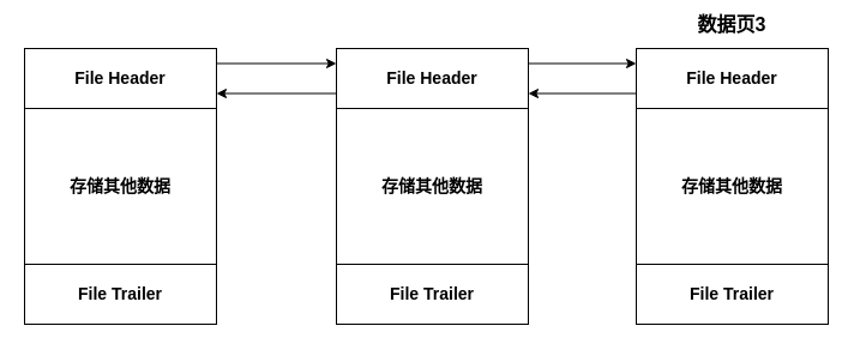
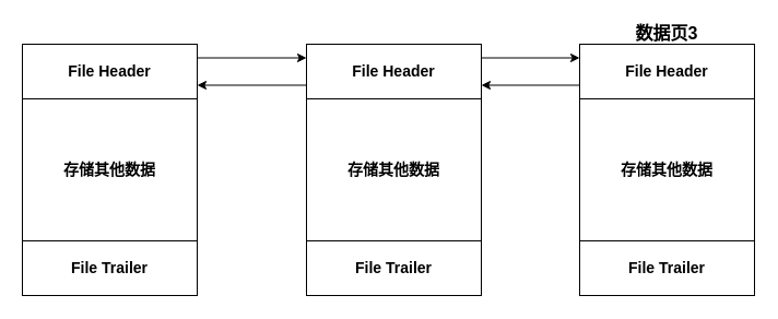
  <mxCell id="0" />
  <mxCell id="1" parent="0" />
  <mxCell id="2" style="edgeStyle=orthogonalEdgeStyle;rounded=0;orthogonalLoop=1;jettySize=auto;html=1;exitX=1;exitY=0.25;exitDx=0;exitDy=0;entryX=0;entryY=0.25;entryDx=0;entryDy=0;" edge="1" parent="1" source="3" target="8"><mxGeometry relative="1" as="geometry" /></mxCell>
  <mxCell id="3" value="&lt;b&gt;&lt;font style=&quot;font-size: 14px&quot;&gt;File Header&lt;/font&gt;&lt;/b&gt;" style="rounded=0;whiteSpace=wrap;html=1;" vertex="1" parent="1"><mxGeometry x="20" y="40" width="160" height="50" as="geometry" /></mxCell>
  <mxCell id="4" value="&lt;span style=&quot;font-size: 14px&quot;&gt;&lt;b&gt;存储其他数据&lt;/b&gt;&lt;/span&gt;" style="rounded=0;whiteSpace=wrap;html=1;" vertex="1" parent="1"><mxGeometry x="20" y="90" width="160" height="130" as="geometry" /></mxCell>
  <mxCell id="5" value="&lt;b&gt;&lt;font style=&quot;font-size: 14px&quot;&gt;File Trailer&lt;/font&gt;&lt;/b&gt;" style="rounded=0;whiteSpace=wrap;html=1;" vertex="1" parent="1"><mxGeometry x="20" y="220" width="160" height="50" as="geometry" /></mxCell>
  <mxCell id="6" style="edgeStyle=orthogonalEdgeStyle;rounded=0;orthogonalLoop=1;jettySize=auto;html=1;exitX=0;exitY=0.75;exitDx=0;exitDy=0;entryX=1;entryY=0.75;entryDx=0;entryDy=0;" edge="1" parent="1" source="8" target="3"><mxGeometry relative="1" as="geometry" /></mxCell>
  <mxCell id="7" style="edgeStyle=orthogonalEdgeStyle;rounded=0;orthogonalLoop=1;jettySize=auto;html=1;exitX=1;exitY=0.25;exitDx=0;exitDy=0;entryX=0;entryY=0.25;entryDx=0;entryDy=0;" edge="1" parent="1" source="8" target="12"><mxGeometry relative="1" as="geometry" /></mxCell>
  <mxCell id="8" value="&lt;b&gt;&lt;font style=&quot;font-size: 14px&quot;&gt;File Header&lt;/font&gt;&lt;/b&gt;" style="rounded=0;whiteSpace=wrap;html=1;" vertex="1" parent="1"><mxGeometry x="280" y="40" width="160" height="50" as="geometry" /></mxCell>
  <mxCell id="9" value="&lt;span style=&quot;font-size: 14px&quot;&gt;&lt;b&gt;存储其他数据&lt;/b&gt;&lt;/span&gt;" style="rounded=0;whiteSpace=wrap;html=1;" vertex="1" parent="1"><mxGeometry x="280" y="90" width="160" height="130" as="geometry" /></mxCell>
  <mxCell id="10" value="&lt;b&gt;&lt;font style=&quot;font-size: 14px&quot;&gt;File Trailer&lt;/font&gt;&lt;/b&gt;" style="rounded=0;whiteSpace=wrap;html=1;" vertex="1" parent="1"><mxGeometry x="280" y="220" width="160" height="50" as="geometry" /></mxCell>
  <mxCell id="11" style="edgeStyle=orthogonalEdgeStyle;rounded=0;orthogonalLoop=1;jettySize=auto;html=1;exitX=0;exitY=0.75;exitDx=0;exitDy=0;entryX=1;entryY=0.75;entryDx=0;entryDy=0;" edge="1" parent="1" source="12" target="8"><mxGeometry relative="1" as="geometry" /></mxCell>
  <mxCell id="12" value="&lt;b&gt;&lt;font style=&quot;font-size: 14px&quot;&gt;File Header&lt;/font&gt;&lt;/b&gt;" style="rounded=0;whiteSpace=wrap;html=1;" vertex="1" parent="1"><mxGeometry x="530" y="40" width="160" height="50" as="geometry" /></mxCell>
- <mxCell id="13" value="&lt;b&gt;&lt;font style=&quot;font-size: 16px&quot;&gt;数据页3&lt;/font&gt;&lt;/b&gt;" style="text;html=1;strokeColor=none;fillColor=none;align=center;verticalAlign=middle;whiteSpace=wrap;rounded=0;" vertex="1" parent="1"><mxGeometry x="575" y="10" width="70" height="20" as="geometry" /></mxCell>
+ <mxCell id="13" value="&lt;b&gt;&lt;font style=&quot;font-size: 16px&quot;&gt;数据页3&lt;/font&gt;&lt;/b&gt;" style="text;html=1;strokeColor=none;fillColor=none;align=center;verticalAlign=middle;whiteSpace=wrap;rounded=0;" vertex="1" parent="1"><mxGeometry x="575" y="20" width="70" height="20" as="geometry" /></mxCell>
  <mxCell id="14" value="&lt;span style=&quot;font-size: 14px&quot;&gt;&lt;b&gt;存储其他数据&lt;/b&gt;&lt;/span&gt;" style="rounded=0;whiteSpace=wrap;html=1;" vertex="1" parent="1"><mxGeometry x="530" y="90" width="160" height="130" as="geometry" /></mxCell>
  <mxCell id="15" value="&lt;b&gt;&lt;font style=&quot;font-size: 14px&quot;&gt;File Trailer&lt;/font&gt;&lt;/b&gt;" style="rounded=0;whiteSpace=wrap;html=1;" vertex="1" parent="1"><mxGeometry x="530" y="220" width="160" height="50" as="geometry" /></mxCell>
